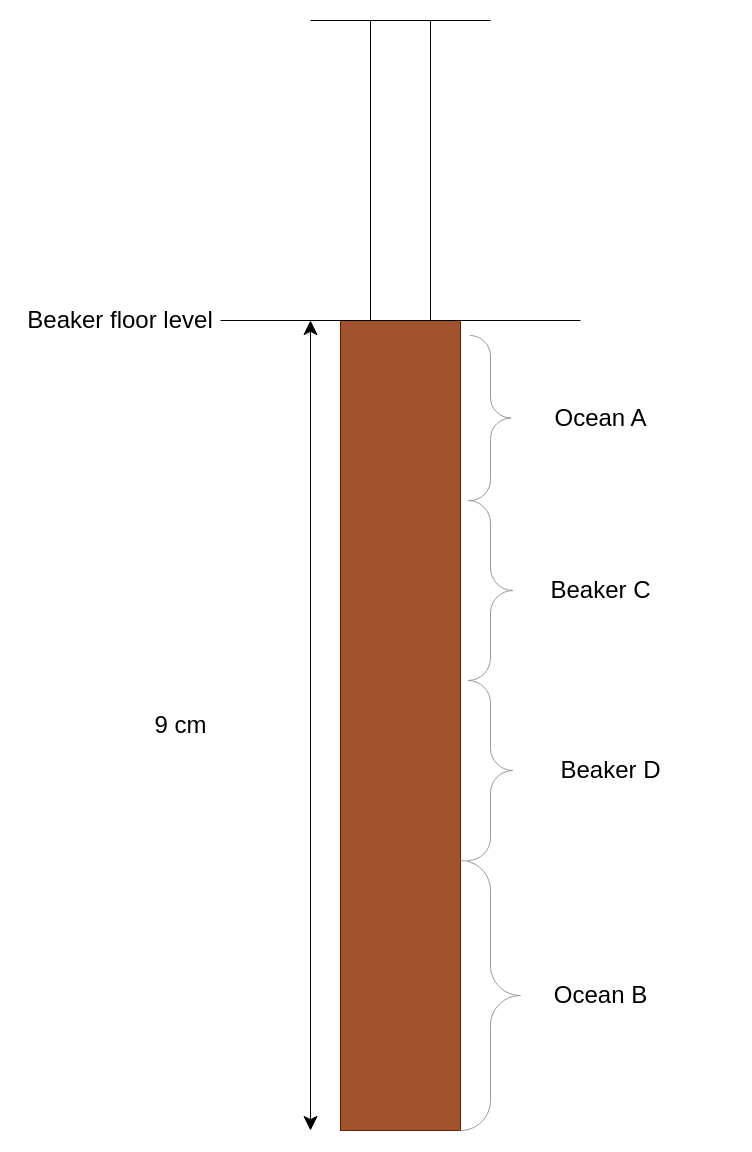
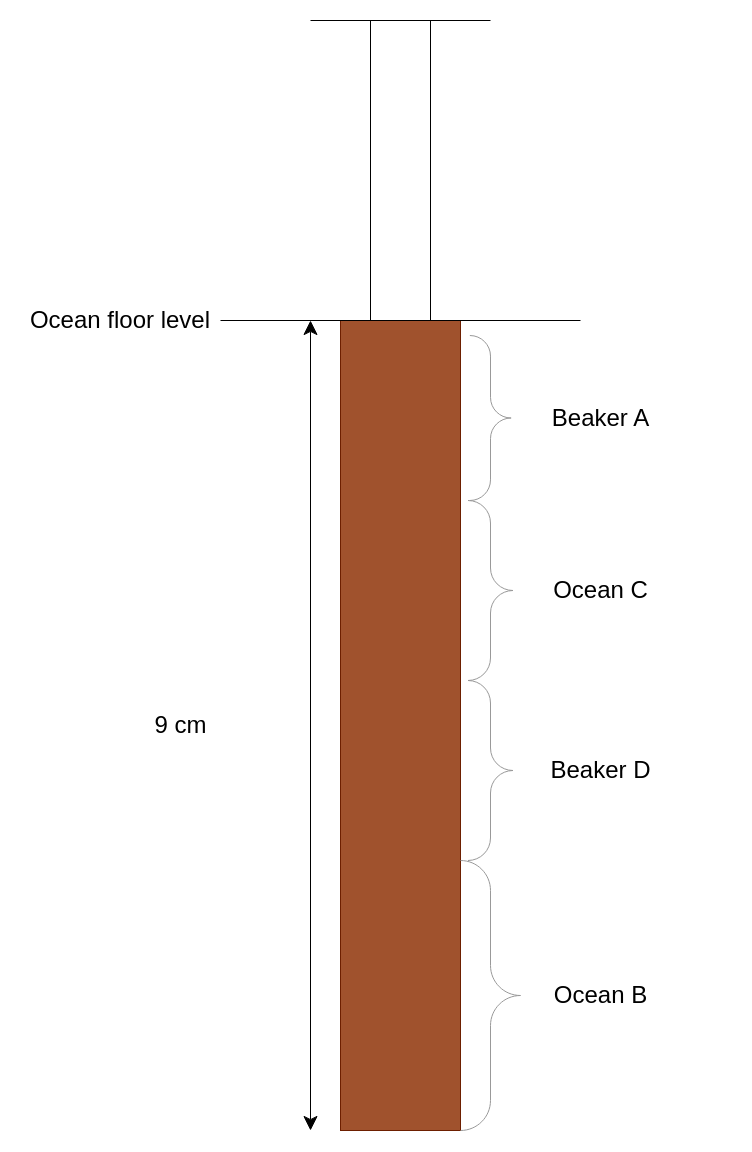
  <mxCell id="0" />
  <mxCell id="1" parent="0" />
  <mxCell id="2" value="" style="group" vertex="1" connectable="0" parent="1"><mxGeometry x="40" y="20" width="690" height="1110" as="geometry" /></mxCell>
  <mxCell id="3" value="" style="edgeStyle=orthogonalEdgeStyle;rounded=0;orthogonalLoop=1;jettySize=auto;html=1;" parent="2" source="4" target="8" edge="1"><mxGeometry relative="1" as="geometry" /></mxCell>
  <mxCell id="4" value="" style="rounded=0;whiteSpace=wrap;html=1;fillColor=#a0522d;strokeColor=#6D1F00;fontColor=#ffffff;" parent="2" vertex="1"><mxGeometry x="300" y="300" width="120" height="810" as="geometry" /></mxCell>
  <mxCell id="5" value="" style="endArrow=classic;startArrow=classic;html=1;rounded=0;endSize=12;startSize=12;" parent="2" edge="1"><mxGeometry width="50" height="50" relative="1" as="geometry"><mxPoint x="270" y="1110" as="sourcePoint" /><mxPoint x="270" y="300" as="targetPoint" /></mxGeometry></mxCell>
  <mxCell id="6" value="&lt;font style=&quot;font-size: 24px;&quot;&gt;9 cm&lt;/font&gt;" style="text;html=1;align=center;verticalAlign=middle;resizable=0;points=[];autosize=1;strokeColor=none;fillColor=none;" parent="2" vertex="1"><mxGeometry x="100" y="685" width="80" height="40" as="geometry" /></mxCell>
  <mxCell id="7" value="" style="endArrow=none;html=1;rounded=0;" parent="2" edge="1"><mxGeometry width="50" height="50" relative="1" as="geometry"><mxPoint x="180" y="300" as="sourcePoint" /><mxPoint x="540" y="300" as="targetPoint" /></mxGeometry></mxCell>
  <mxCell id="8" value="" style="rounded=0;whiteSpace=wrap;html=1;" parent="2" vertex="1"><mxGeometry x="330" width="60" height="300" as="geometry" /></mxCell>
  <mxCell id="9" value="" style="endArrow=none;html=1;rounded=0;" parent="2" edge="1"><mxGeometry width="50" height="50" relative="1" as="geometry"><mxPoint x="270" as="sourcePoint" /><mxPoint x="450" as="targetPoint" /></mxGeometry></mxCell>
  <mxCell id="10" value="" style="labelPosition=right;align=left;strokeWidth=1;shape=mxgraph.mockup.markup.curlyBrace;html=1;shadow=0;dashed=0;strokeColor=#999999;direction=north;flipH=1;" parent="2" vertex="1"><mxGeometry x="420" y="840" width="60" height="270" as="geometry" /></mxCell>
  <mxCell id="11" value="" style="labelPosition=right;align=left;strokeWidth=1;shape=mxgraph.mockup.markup.curlyBrace;html=1;shadow=0;dashed=0;strokeColor=#999999;direction=north;flipH=1;" parent="2" vertex="1"><mxGeometry x="420" y="660" width="60" height="180" as="geometry" /></mxCell>
  <mxCell id="12" value="" style="labelPosition=right;align=left;strokeWidth=1;shape=mxgraph.mockup.markup.curlyBrace;html=1;shadow=0;dashed=0;strokeColor=#999999;direction=north;flipH=1;" parent="2" vertex="1"><mxGeometry x="420" y="480" width="60" height="180" as="geometry" /></mxCell>
  <mxCell id="13" value="" style="labelPosition=right;align=left;strokeWidth=1;shape=mxgraph.mockup.markup.curlyBrace;html=1;shadow=0;dashed=0;strokeColor=#999999;direction=north;flipH=1;" parent="2" vertex="1"><mxGeometry x="420" y="315" width="60" height="165" as="geometry" /></mxCell>
  <mxCell id="14" value="&lt;font style=&quot;font-size: 24px;&quot;&gt;Ocean B&lt;/font&gt;" style="text;html=1;align=center;verticalAlign=middle;resizable=0;points=[];autosize=1;strokeColor=none;fillColor=none;" parent="2" vertex="1"><mxGeometry x="500" y="955" width="120" height="40" as="geometry" /></mxCell>
- <mxCell id="15" value="&lt;font style=&quot;font-size: 24px;&quot;&gt;Beaker D&lt;/font&gt;" style="text;html=1;align=center;verticalAlign=middle;resizable=0;points=[];autosize=1;strokeColor=none;fillColor=none;" parent="2" vertex="1"><mxGeometry x="510" y="730" width="120" height="40" as="geometry" /></mxCell>
- <mxCell id="16" value="&lt;font style=&quot;font-size: 24px;&quot;&gt;Beaker C&lt;/font&gt;" style="text;html=1;align=center;verticalAlign=middle;resizable=0;points=[];autosize=1;strokeColor=none;fillColor=none;" parent="2" vertex="1"><mxGeometry x="500" y="550" width="120" height="40" as="geometry" /></mxCell>
- <mxCell id="17" value="&lt;font style=&quot;font-size: 24px;&quot;&gt;Ocean A&lt;/font&gt;" style="text;html=1;align=center;verticalAlign=middle;resizable=0;points=[];autosize=1;strokeColor=none;fillColor=none;" parent="2" vertex="1"><mxGeometry x="500" y="377.5" width="120" height="40" as="geometry" /></mxCell>
- <mxCell id="18" value="&lt;font style=&quot;font-size: 24px;&quot;&gt;Beaker floor level&lt;/font&gt;" style="text;html=1;align=center;verticalAlign=middle;whiteSpace=wrap;rounded=0;" parent="2" vertex="1"><mxGeometry x="-20" y="255" width="200" height="90" as="geometry" /></mxCell>
+ <mxCell id="15" value="&lt;font style=&quot;font-size: 24px;&quot;&gt;Beaker D&lt;/font&gt;" style="text;html=1;align=center;verticalAlign=middle;resizable=0;points=[];autosize=1;strokeColor=none;fillColor=none;" parent="2" vertex="1"><mxGeometry x="500" y="730" width="120" height="40" as="geometry" /></mxCell>
+ <mxCell id="16" value="&lt;font style=&quot;font-size: 24px;&quot;&gt;Ocean C&lt;/font&gt;" style="text;html=1;align=center;verticalAlign=middle;resizable=0;points=[];autosize=1;strokeColor=none;fillColor=none;" parent="2" vertex="1"><mxGeometry x="500" y="550" width="120" height="40" as="geometry" /></mxCell>
+ <mxCell id="17" value="&lt;font style=&quot;font-size: 24px;&quot;&gt;Beaker A&lt;/font&gt;" style="text;html=1;align=center;verticalAlign=middle;resizable=0;points=[];autosize=1;strokeColor=none;fillColor=none;" parent="2" vertex="1"><mxGeometry x="500" y="377.5" width="120" height="40" as="geometry" /></mxCell>
+ <mxCell id="18" value="&lt;font style=&quot;font-size: 24px;&quot;&gt;Ocean floor level&lt;/font&gt;" style="text;html=1;align=center;verticalAlign=middle;whiteSpace=wrap;rounded=0;" parent="2" vertex="1"><mxGeometry x="-20" y="255" width="200" height="90" as="geometry" /></mxCell>
